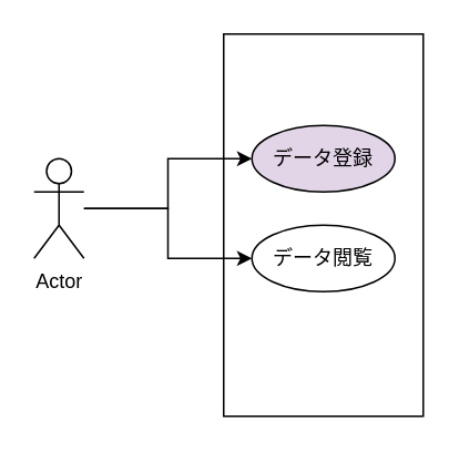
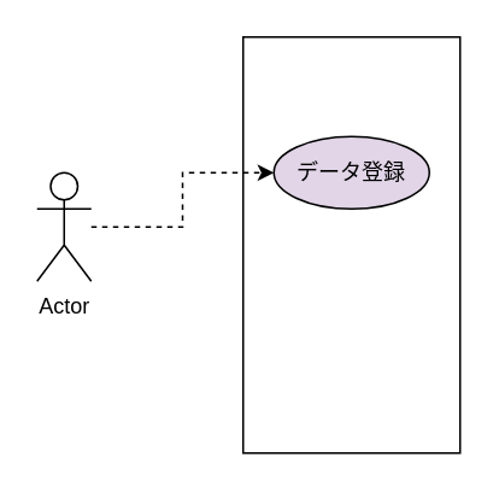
  <mxCell id="0" />
  <mxCell id="1" parent="0" />
  <mxCell id="2" value="" style="rounded=0;whiteSpace=wrap;html=1;" vertex="1" parent="1"><mxGeometry x="134" y="20" width="120" height="230" as="geometry" /></mxCell>
- <mxCell id="3" style="edgeStyle=orthogonalEdgeStyle;rounded=0;orthogonalLoop=1;jettySize=auto;html=1;" edge="1" parent="1" source="5" target="6"><mxGeometry relative="1" as="geometry" /></mxCell>
- <mxCell id="4" style="edgeStyle=orthogonalEdgeStyle;rounded=0;orthogonalLoop=1;jettySize=auto;html=1;entryX=0;entryY=0.5;entryDx=0;entryDy=0;" edge="1" parent="1" source="5" target="7"><mxGeometry relative="1" as="geometry" /></mxCell>
+ <mxCell id="3" style="edgeStyle=orthogonalEdgeStyle;rounded=0;orthogonalLoop=1;jettySize=auto;html=1;dashed=1;" edge="1" parent="1" source="5" target="6"><mxGeometry relative="1" as="geometry" /></mxCell>
  <mxCell id="5" value="Actor" style="shape=umlActor;verticalLabelPosition=bottom;verticalAlign=top;html=1;outlineConnect=0;" vertex="1" parent="1"><mxGeometry x="20" y="95" width="30" height="60" as="geometry" /></mxCell>
  <mxCell id="6" value="データ登録" style="ellipse;whiteSpace=wrap;html=1;fillColor=#e1d5e7;" vertex="1" parent="1"><mxGeometry x="151" y="75" width="86" height="40" as="geometry" /></mxCell>
- <mxCell id="7" value="データ閲覧" style="ellipse;whiteSpace=wrap;html=1;" vertex="1" parent="1"><mxGeometry x="151" y="135" width="86" height="40" as="geometry" /></mxCell>
